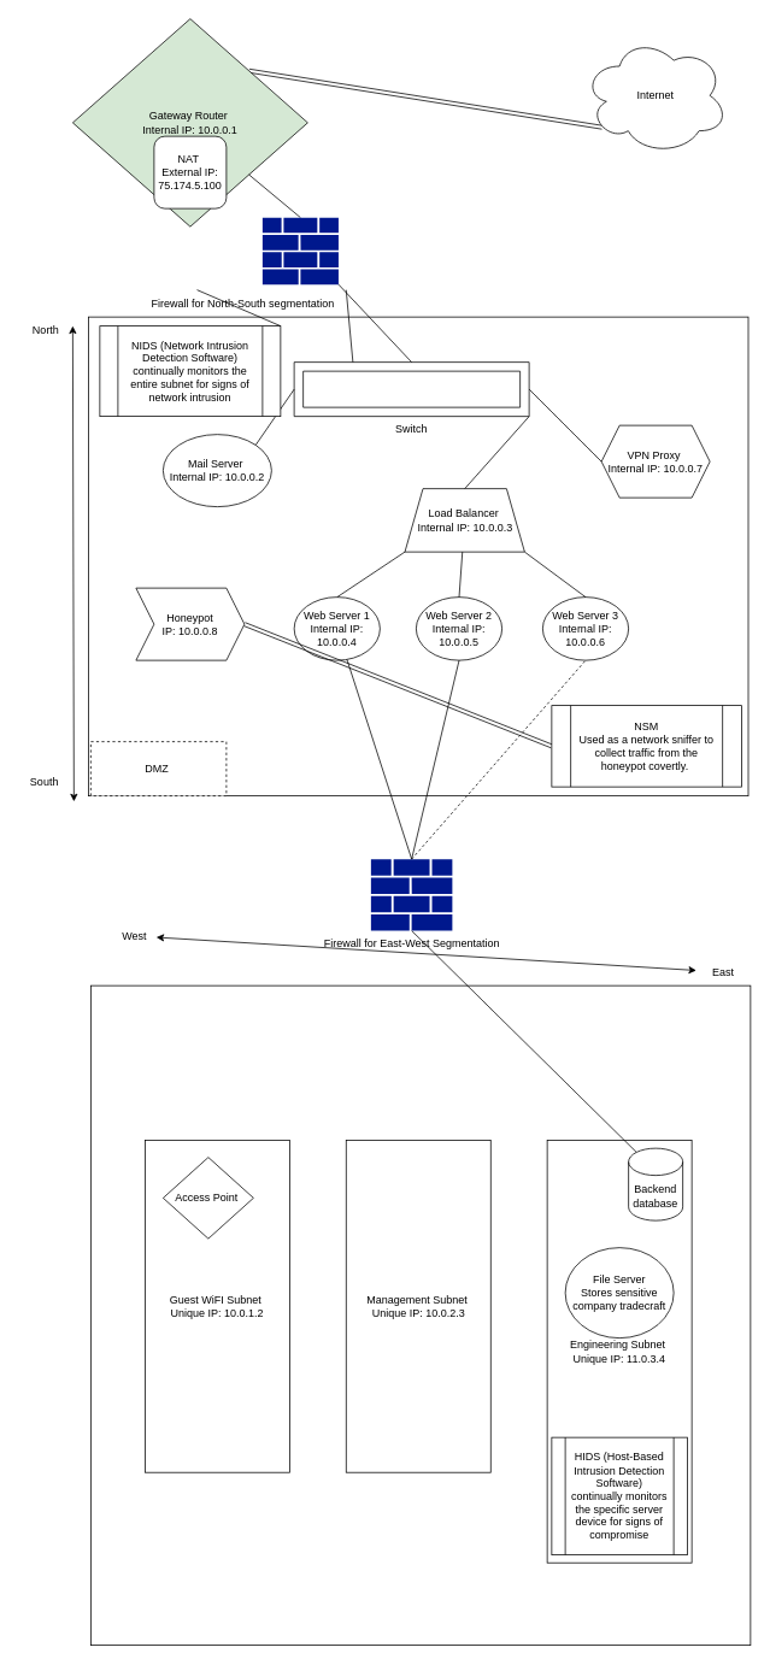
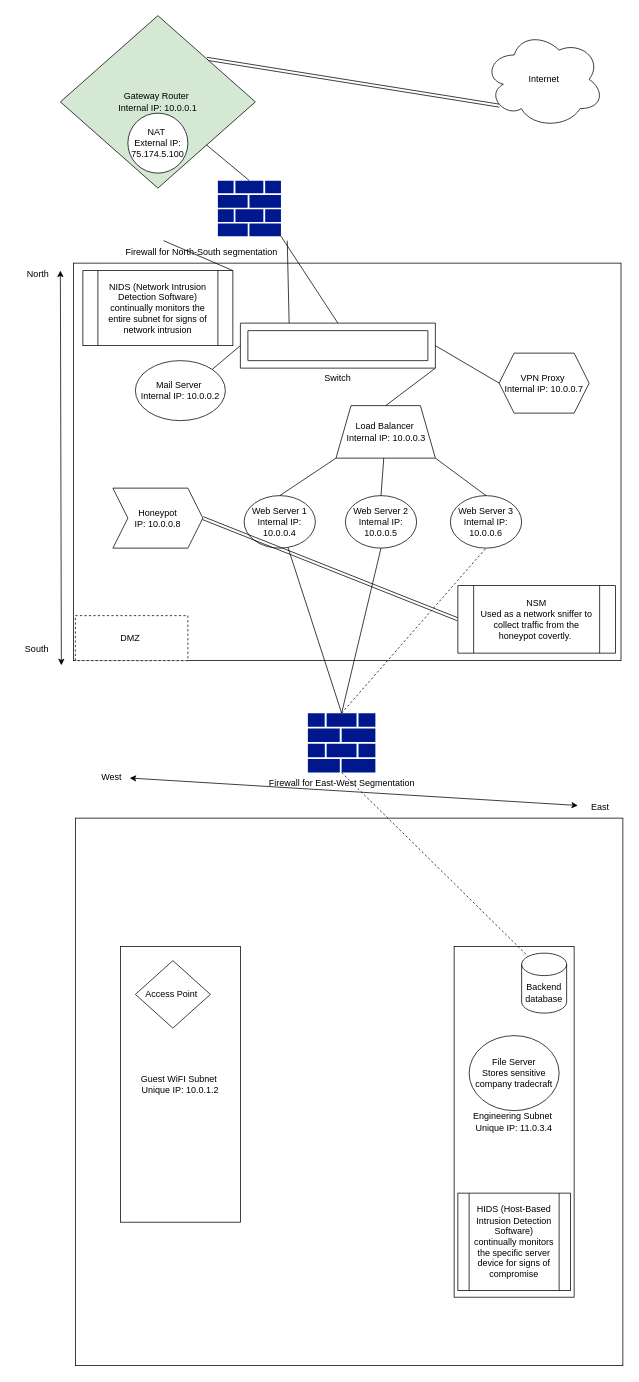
  <mxCell id="0" />
  <mxCell id="1" parent="0" />
  <mxCell id="2" value="" style="rounded=0;whiteSpace=wrap;html=1;fillColor=none;" vertex="1" parent="1"><mxGeometry x="97.5" y="350" width="730" height="530" as="geometry" /></mxCell>
  <mxCell id="3" value="" style="whiteSpace=wrap;html=1;aspect=fixed;fillColor=none;" vertex="1" parent="1"><mxGeometry x="100" y="1090" width="730" height="730" as="geometry" /></mxCell>
  <mxCell id="4" style="rounded=0;orthogonalLoop=1;jettySize=auto;html=1;exitX=0.13;exitY=0.77;exitDx=0;exitDy=0;exitPerimeter=0;entryX=1;entryY=0;entryDx=0;entryDy=0;shape=link;" edge="1" parent="1" source="5" target="6"><mxGeometry relative="1" as="geometry" /></mxCell>
  <mxCell id="5" value="Internet" style="ellipse;shape=cloud;whiteSpace=wrap;html=1;" vertex="1" parent="1"><mxGeometry x="645" y="40" width="160" height="130" as="geometry" /></mxCell>
  <mxCell id="6" value="Gateway Router&amp;nbsp;&lt;div&gt;Internal IP: 10.0.0.1&lt;/div&gt;" style="rhombus;whiteSpace=wrap;html=1;fillColor=#d5e8d4;" vertex="1" parent="1"><mxGeometry x="80" width="260" height="230" as="geometry" y="20" /></mxCell>
  <mxCell id="7" value="North" style="text;html=1;align=center;verticalAlign=middle;resizable=0;points=[];autosize=1;strokeColor=none;fillColor=none;" vertex="1" parent="1"><mxGeometry x="25" y="350" width="50" height="30" as="geometry" /></mxCell>
  <mxCell id="8" value="South&amp;nbsp;" style="text;html=1;align=center;verticalAlign=middle;resizable=0;points=[];autosize=1;strokeColor=none;fillColor=none;" vertex="1" parent="1"><mxGeometry y="850" width="60" height="30" as="geometry" x="20" /></mxCell>
  <mxCell id="9" value="" style="endArrow=classic;startArrow=classic;html=1;rounded=0;exitX=1.022;exitY=1.204;exitDx=0;exitDy=0;exitPerimeter=0;" edge="1" parent="1" source="8"><mxGeometry width="50" height="50" relative="1" as="geometry"><mxPoint x="280" y="490" as="sourcePoint" /><mxPoint x="80" y="360" as="targetPoint" /></mxGeometry></mxCell>
  <mxCell id="10" value="Mail Server&amp;nbsp;&lt;div&gt;Internal IP: 10.0.0.2&lt;/div&gt;" style="ellipse;whiteSpace=wrap;html=1;" vertex="1" parent="1"><mxGeometry x="180" y="480" width="120" height="80" as="geometry" /></mxCell>
  <mxCell id="11" value="Web Server 1&lt;div&gt;Internal IP: 10.0.0.4&lt;/div&gt;" style="ellipse;whiteSpace=wrap;html=1;" vertex="1" parent="1"><mxGeometry x="325" y="660" width="95" height="70" as="geometry" /></mxCell>
  <mxCell id="12" value="Web Server 2&lt;div&gt;Internal IP: 10.0.0.5&lt;/div&gt;" style="ellipse;whiteSpace=wrap;html=1;" vertex="1" parent="1"><mxGeometry x="460" y="660" width="95" height="70" as="geometry" /></mxCell>
  <mxCell id="13" value="Web Server 3&lt;div&gt;Internal IP: 10.0.0.6&lt;/div&gt;" style="ellipse;whiteSpace=wrap;html=1;" vertex="1" parent="1"><mxGeometry x="600" y="660" width="95" height="70" as="geometry" /></mxCell>
  <mxCell id="14" value="Load Balancer&amp;nbsp;&lt;div&gt;Internal IP: 10.0.0.3&lt;/div&gt;" style="shape=trapezoid;perimeter=trapezoidPerimeter;whiteSpace=wrap;html=1;fixedSize=1;" vertex="1" parent="1"><mxGeometry x="447.5" y="540" width="132.5" height="70" as="geometry" /></mxCell>
  <mxCell id="15" value="" style="endArrow=none;html=1;rounded=0;exitX=0.5;exitY=0;exitDx=0;exitDy=0;" edge="1" parent="1" source="12" target="14"><mxGeometry width="50" height="50" relative="1" as="geometry"><mxPoint x="490" y="660" as="sourcePoint" /><mxPoint x="540" y="610" as="targetPoint" /></mxGeometry></mxCell>
  <mxCell id="16" value="" style="endArrow=none;html=1;rounded=0;entryX=0.5;entryY=0;entryDx=0;entryDy=0;exitX=1;exitY=1;exitDx=0;exitDy=0;" edge="1" parent="1" source="14" target="13"><mxGeometry width="50" height="50" relative="1" as="geometry"><mxPoint x="450" y="510" as="sourcePoint" /><mxPoint x="500" y="460" as="targetPoint" /></mxGeometry></mxCell>
  <mxCell id="17" value="" style="endArrow=none;html=1;rounded=0;exitX=0.5;exitY=0;exitDx=0;exitDy=0;entryX=0;entryY=1;entryDx=0;entryDy=0;" edge="1" parent="1" source="11" target="14"><mxGeometry width="50" height="50" relative="1" as="geometry"><mxPoint x="450" y="510" as="sourcePoint" /><mxPoint x="500" y="460" as="targetPoint" /></mxGeometry></mxCell>
  <mxCell id="18" value="" style="endArrow=none;html=1;rounded=0;exitX=0.5;exitY=0;exitDx=0;exitDy=0;entryX=1;entryY=1;entryDx=0;entryDy=0;" edge="1" parent="1" source="37" target="6"><mxGeometry width="50" height="50" relative="1" as="geometry"><mxPoint x="450" y="510" as="sourcePoint" /><mxPoint x="500" y="460" as="targetPoint" /></mxGeometry></mxCell>
  <mxCell id="19" value="VPN Proxy&amp;nbsp;&lt;div&gt;Internal IP: 10.0.0.7&lt;/div&gt;" style="shape=hexagon;perimeter=hexagonPerimeter2;whiteSpace=wrap;html=1;fixedSize=1;" vertex="1" parent="1"><mxGeometry x="665" y="470" width="120" height="80" as="geometry" /></mxCell>
  <mxCell id="20" value="DMZ&amp;nbsp;" style="rounded=0;whiteSpace=wrap;html=1;dashed=1;" vertex="1" parent="1"><mxGeometry x="100" y="820" width="150" height="60" as="geometry" /></mxCell>
  <mxCell id="21" value="Guest WiFI Subnet&amp;nbsp;&lt;div&gt;Unique IP: 10.0.1.2&lt;/div&gt;" style="rounded=0;whiteSpace=wrap;html=1;" vertex="1" parent="1"><mxGeometry x="160" y="1261.25" width="160" height="367.5" as="geometry" /></mxCell>
  <mxCell id="22" value="Engineering Subnet&amp;nbsp;&lt;div&gt;Unique IP: 11.0.3.4&lt;/div&gt;" style="rounded=0;whiteSpace=wrap;html=1;" vertex="1" parent="1"><mxGeometry x="605" y="1261.25" width="160" height="467.5" as="geometry" /></mxCell>
- <mxCell id="23" value="Management Subnet&amp;nbsp;&lt;div&gt;Unique IP: 10.0.2.3&lt;/div&gt;" style="rounded=0;whiteSpace=wrap;html=1;" vertex="1" parent="1"><mxGeometry x="382.5" y="1261.25" width="160" height="367.5" as="geometry" /></mxCell>
  <mxCell id="24" value="Access Point&amp;nbsp;" style="rhombus;whiteSpace=wrap;html=1;" vertex="1" parent="1"><mxGeometry x="180" y="1280" width="100" height="90" as="geometry" /></mxCell>
  <mxCell id="25" style="edgeStyle=none;rounded=0;orthogonalLoop=1;jettySize=auto;html=1;exitX=0;exitY=1;exitDx=0;exitDy=0;" edge="1" parent="1" source="24" target="24"><mxGeometry relative="1" as="geometry" /></mxCell>
  <mxCell id="26" value="File Server&lt;div&gt;Stores sensitive company tradecraft&lt;/div&gt;" style="ellipse;whiteSpace=wrap;html=1;" vertex="1" parent="1"><mxGeometry x="625" y="1380" width="120" height="100" as="geometry" /></mxCell>
  <mxCell id="27" value="Backend database" style="shape=cylinder3;whiteSpace=wrap;html=1;boundedLbl=1;backgroundOutline=1;size=15;" vertex="1" parent="1"><mxGeometry x="695" y="1270" width="60" height="80" as="geometry" /></mxCell>
- <mxCell id="28" value="NAT&amp;nbsp;&lt;div&gt;External IP: 75.174.5.100&lt;/div&gt;" style="whiteSpace=wrap;html=1;aspect=fixed;rounded=1;" vertex="1" parent="1"><mxGeometry x="170" y="150" width="80" height="80" as="geometry" /></mxCell>
+ <mxCell id="28" value="NAT&amp;nbsp;&lt;div&gt;External IP: 75.174.5.100&lt;/div&gt;" style="ellipse;whiteSpace=wrap;html=1;aspect=fixed;" vertex="1" parent="1"><mxGeometry x="170" y="150" width="80" height="80" as="geometry" /></mxCell>
  <mxCell id="29" style="rounded=0;orthogonalLoop=1;jettySize=auto;html=1;exitX=1;exitY=0.5;exitDx=0;exitDy=0;entryX=0;entryY=0.5;entryDx=0;entryDy=0;shape=link;" edge="1" parent="1" source="30" target="31"><mxGeometry relative="1" as="geometry" /></mxCell>
  <mxCell id="30" value="Honeypot&lt;div&gt;IP: 10.0.0.8&lt;/div&gt;" style="shape=step;perimeter=stepPerimeter;whiteSpace=wrap;html=1;fixedSize=1;" vertex="1" parent="1"><mxGeometry x="150" y="650" width="120" height="80" as="geometry" /></mxCell>
  <mxCell id="31" value="NSM&lt;div&gt;Used as a network sniffer to collect traffic from the honeypot covertly.&amp;nbsp;&lt;/div&gt;" style="shape=process;whiteSpace=wrap;html=1;backgroundOutline=1;" vertex="1" parent="1"><mxGeometry x="610" y="780" width="210" height="90" as="geometry" /></mxCell>
  <mxCell id="32" value="" style="endArrow=none;html=1;rounded=0;exitX=0.5;exitY=0;exitDx=0;exitDy=0;entryX=1;entryY=1;entryDx=0;entryDy=0;" edge="1" parent="1" source="14" target="33"><mxGeometry width="50" height="50" relative="1" as="geometry"><mxPoint x="514" y="540" as="sourcePoint" /><mxPoint x="275" y="193" as="targetPoint" /></mxGeometry></mxCell>
- <mxCell id="33" value="Switch" style="verticalLabelPosition=bottom;verticalAlign=top;html=1;shape=mxgraph.basic.frame;dx=10;whiteSpace=wrap;" vertex="1" parent="1"><mxGeometry x="325" y="400" width="260" height="60" as="geometry" /></mxCell>
+ <mxCell id="33" value="Switch" style="verticalLabelPosition=bottom;verticalAlign=top;html=1;shape=mxgraph.basic.frame;dx=10;whiteSpace=wrap;" vertex="1" parent="1"><mxGeometry x="320" y="430" width="260" height="60" as="geometry" /></mxCell>
  <mxCell id="34" value="" style="endArrow=none;html=1;rounded=0;exitX=1;exitY=0;exitDx=0;exitDy=0;entryX=0;entryY=0.5;entryDx=0;entryDy=0;entryPerimeter=0;" edge="1" parent="1" source="10" target="33"><mxGeometry width="50" height="50" relative="1" as="geometry"><mxPoint x="400" y="600" as="sourcePoint" /><mxPoint x="450" y="550" as="targetPoint" /></mxGeometry></mxCell>
  <mxCell id="35" value="" style="endArrow=none;html=1;rounded=0;exitX=0;exitY=0.5;exitDx=0;exitDy=0;entryX=1;entryY=0.5;entryDx=0;entryDy=0;entryPerimeter=0;" edge="1" parent="1" source="19" target="33"><mxGeometry width="50" height="50" relative="1" as="geometry"><mxPoint x="400" y="600" as="sourcePoint" /><mxPoint x="450" y="550" as="targetPoint" /></mxGeometry></mxCell>
  <mxCell id="36" value="" style="endArrow=none;html=1;rounded=0;exitX=0.5;exitY=0;exitDx=0;exitDy=0;entryX=1;entryY=1;entryDx=0;entryDy=0;" edge="1" parent="1" source="33" target="37"><mxGeometry width="50" height="50" relative="1" as="geometry"><mxPoint x="450" y="430" as="sourcePoint" /><mxPoint x="275" y="193" as="targetPoint" /></mxGeometry></mxCell>
  <mxCell id="37" value="" style="sketch=0;aspect=fixed;pointerEvents=1;shadow=0;dashed=0;html=1;strokeColor=none;labelPosition=center;verticalLabelPosition=bottom;verticalAlign=top;align=center;fillColor=#00188D;shape=mxgraph.mscae.enterprise.firewall" vertex="1" parent="1"><mxGeometry x="290" y="240" width="84.09" height="74" as="geometry" /></mxCell>
- <mxCell id="38" value="" style="endArrow=none;html=1;rounded=0;entryX=0.145;entryY=0;entryDx=0;entryDy=4.35;entryPerimeter=0;exitX=0.5;exitY=1;exitDx=0;exitDy=0;exitPerimeter=0;" edge="1" parent="1" source="47" target="27"><mxGeometry width="50" height="50" relative="1" as="geometry"><mxPoint x="530" y="800" as="sourcePoint" /><mxPoint x="580" y="750" as="targetPoint" /></mxGeometry></mxCell>
+ <mxCell id="38" value="" style="endArrow=none;html=1;rounded=0;entryX=0.145;entryY=0;entryDx=0;entryDy=4.35;entryPerimeter=0;exitX=0.5;exitY=1;exitDx=0;exitDy=0;exitPerimeter=0;dashed=1;" edge="1" parent="1" source="47" target="27"><mxGeometry width="50" height="50" relative="1" as="geometry"><mxPoint x="530" y="800" as="sourcePoint" /><mxPoint x="580" y="750" as="targetPoint" /></mxGeometry></mxCell>
  <mxCell id="39" value="" style="endArrow=none;html=1;rounded=0;entryX=0.5;entryY=1;entryDx=0;entryDy=0;exitX=0.5;exitY=0;exitDx=0;exitDy=0;exitPerimeter=0;" edge="1" parent="1" source="47" target="12"><mxGeometry width="50" height="50" relative="1" as="geometry"><mxPoint x="530" y="800" as="sourcePoint" /><mxPoint x="580" y="750" as="targetPoint" /></mxGeometry></mxCell>
  <mxCell id="40" value="" style="endArrow=none;html=1;rounded=0;entryX=0.5;entryY=1;entryDx=0;entryDy=0;exitX=0.5;exitY=0;exitDx=0;exitDy=0;exitPerimeter=0;dashed=1;" edge="1" parent="1" source="47" target="13"><mxGeometry width="50" height="50" relative="1" as="geometry"><mxPoint x="530" y="800" as="sourcePoint" /><mxPoint x="600" y="750" as="targetPoint" /></mxGeometry></mxCell>
  <mxCell id="41" value="NIDS (Network Intrusion Detection Software)&lt;div&gt;continually monitors the entire subnet for signs of network intrusion&lt;/div&gt;" style="shape=process;whiteSpace=wrap;html=1;backgroundOutline=1;" vertex="1" parent="1"><mxGeometry x="110" y="360" width="200" height="100" as="geometry" /></mxCell>
  <mxCell id="42" value="" style="endArrow=none;html=1;rounded=0;entryX=1;entryY=0;entryDx=0;entryDy=0;exitX=0;exitY=0;exitDx=65;exitDy=0;exitPerimeter=0;" edge="1" parent="1" source="49" target="41"><mxGeometry width="50" height="50" relative="1" as="geometry"><mxPoint x="530" y="800" as="sourcePoint" /><mxPoint x="580" y="750" as="targetPoint" /></mxGeometry></mxCell>
  <mxCell id="43" value="HIDS (Host-Based Intrusion Detection Software)&lt;div&gt;continually monitors the specific server device for signs of compromise&lt;/div&gt;" style="shape=process;whiteSpace=wrap;html=1;backgroundOutline=1;" vertex="1" parent="1"><mxGeometry x="610" y="1590" width="150" height="130" as="geometry" /></mxCell>
  <mxCell id="44" value="East" style="text;strokeColor=none;align=center;fillColor=none;html=1;verticalAlign=middle;whiteSpace=wrap;rounded=0;" vertex="1" parent="1"><mxGeometry x="770" y="1060" width="60" height="30" as="geometry" /></mxCell>
  <mxCell id="45" value="" style="endArrow=classic;startArrow=classic;html=1;rounded=0;" edge="1" parent="1" source="44" target="46"><mxGeometry width="50" height="50" relative="1" as="geometry"><mxPoint x="780" y="936" as="sourcePoint" /><mxPoint x="100" y="950" as="targetPoint" /><Array as="points" /></mxGeometry></mxCell>
  <mxCell id="46" value="West" style="text;html=1;align=center;verticalAlign=middle;resizable=0;points=[];autosize=1;strokeColor=none;fillColor=none;" vertex="1" parent="1"><mxGeometry x="122.5" y="1020" width="50" height="30" as="geometry" /></mxCell>
  <mxCell id="47" value="Firewall for East-West Segmentation" style="sketch=0;aspect=fixed;pointerEvents=1;shadow=0;dashed=0;html=1;strokeColor=none;labelPosition=center;verticalLabelPosition=bottom;verticalAlign=top;align=center;fillColor=#00188D;shape=mxgraph.mscae.enterprise.firewall" vertex="1" parent="1"><mxGeometry x="410" y="950" width="90" height="79.2" as="geometry" /></mxCell>
  <mxCell id="48" value="" style="endArrow=none;html=1;rounded=0;entryX=1;entryY=0;entryDx=0;entryDy=0;exitX=0;exitY=0;exitDx=65;exitDy=0;exitPerimeter=0;" edge="1" parent="1" source="33" target="49"><mxGeometry width="50" height="50" relative="1" as="geometry"><mxPoint x="385" y="430" as="sourcePoint" /><mxPoint x="310" y="360" as="targetPoint" /></mxGeometry></mxCell>
  <mxCell id="49" value="Firewall for North-South segmentation" style="text;html=1;align=center;verticalAlign=middle;resizable=0;points=[];autosize=1;strokeColor=none;fillColor=none;" vertex="1" parent="1"><mxGeometry x="152.5" y="320" width="230" height="30" as="geometry" /></mxCell>
  <mxCell id="50" value="" style="endArrow=none;html=1;rounded=0;exitX=0.5;exitY=0;exitDx=0;exitDy=0;exitPerimeter=0;" edge="1" parent="1" source="47" target="11"><mxGeometry width="50" height="50" relative="1" as="geometry"><mxPoint x="500" y="1360" as="sourcePoint" /><mxPoint x="550" y="1310" as="targetPoint" /></mxGeometry></mxCell>
